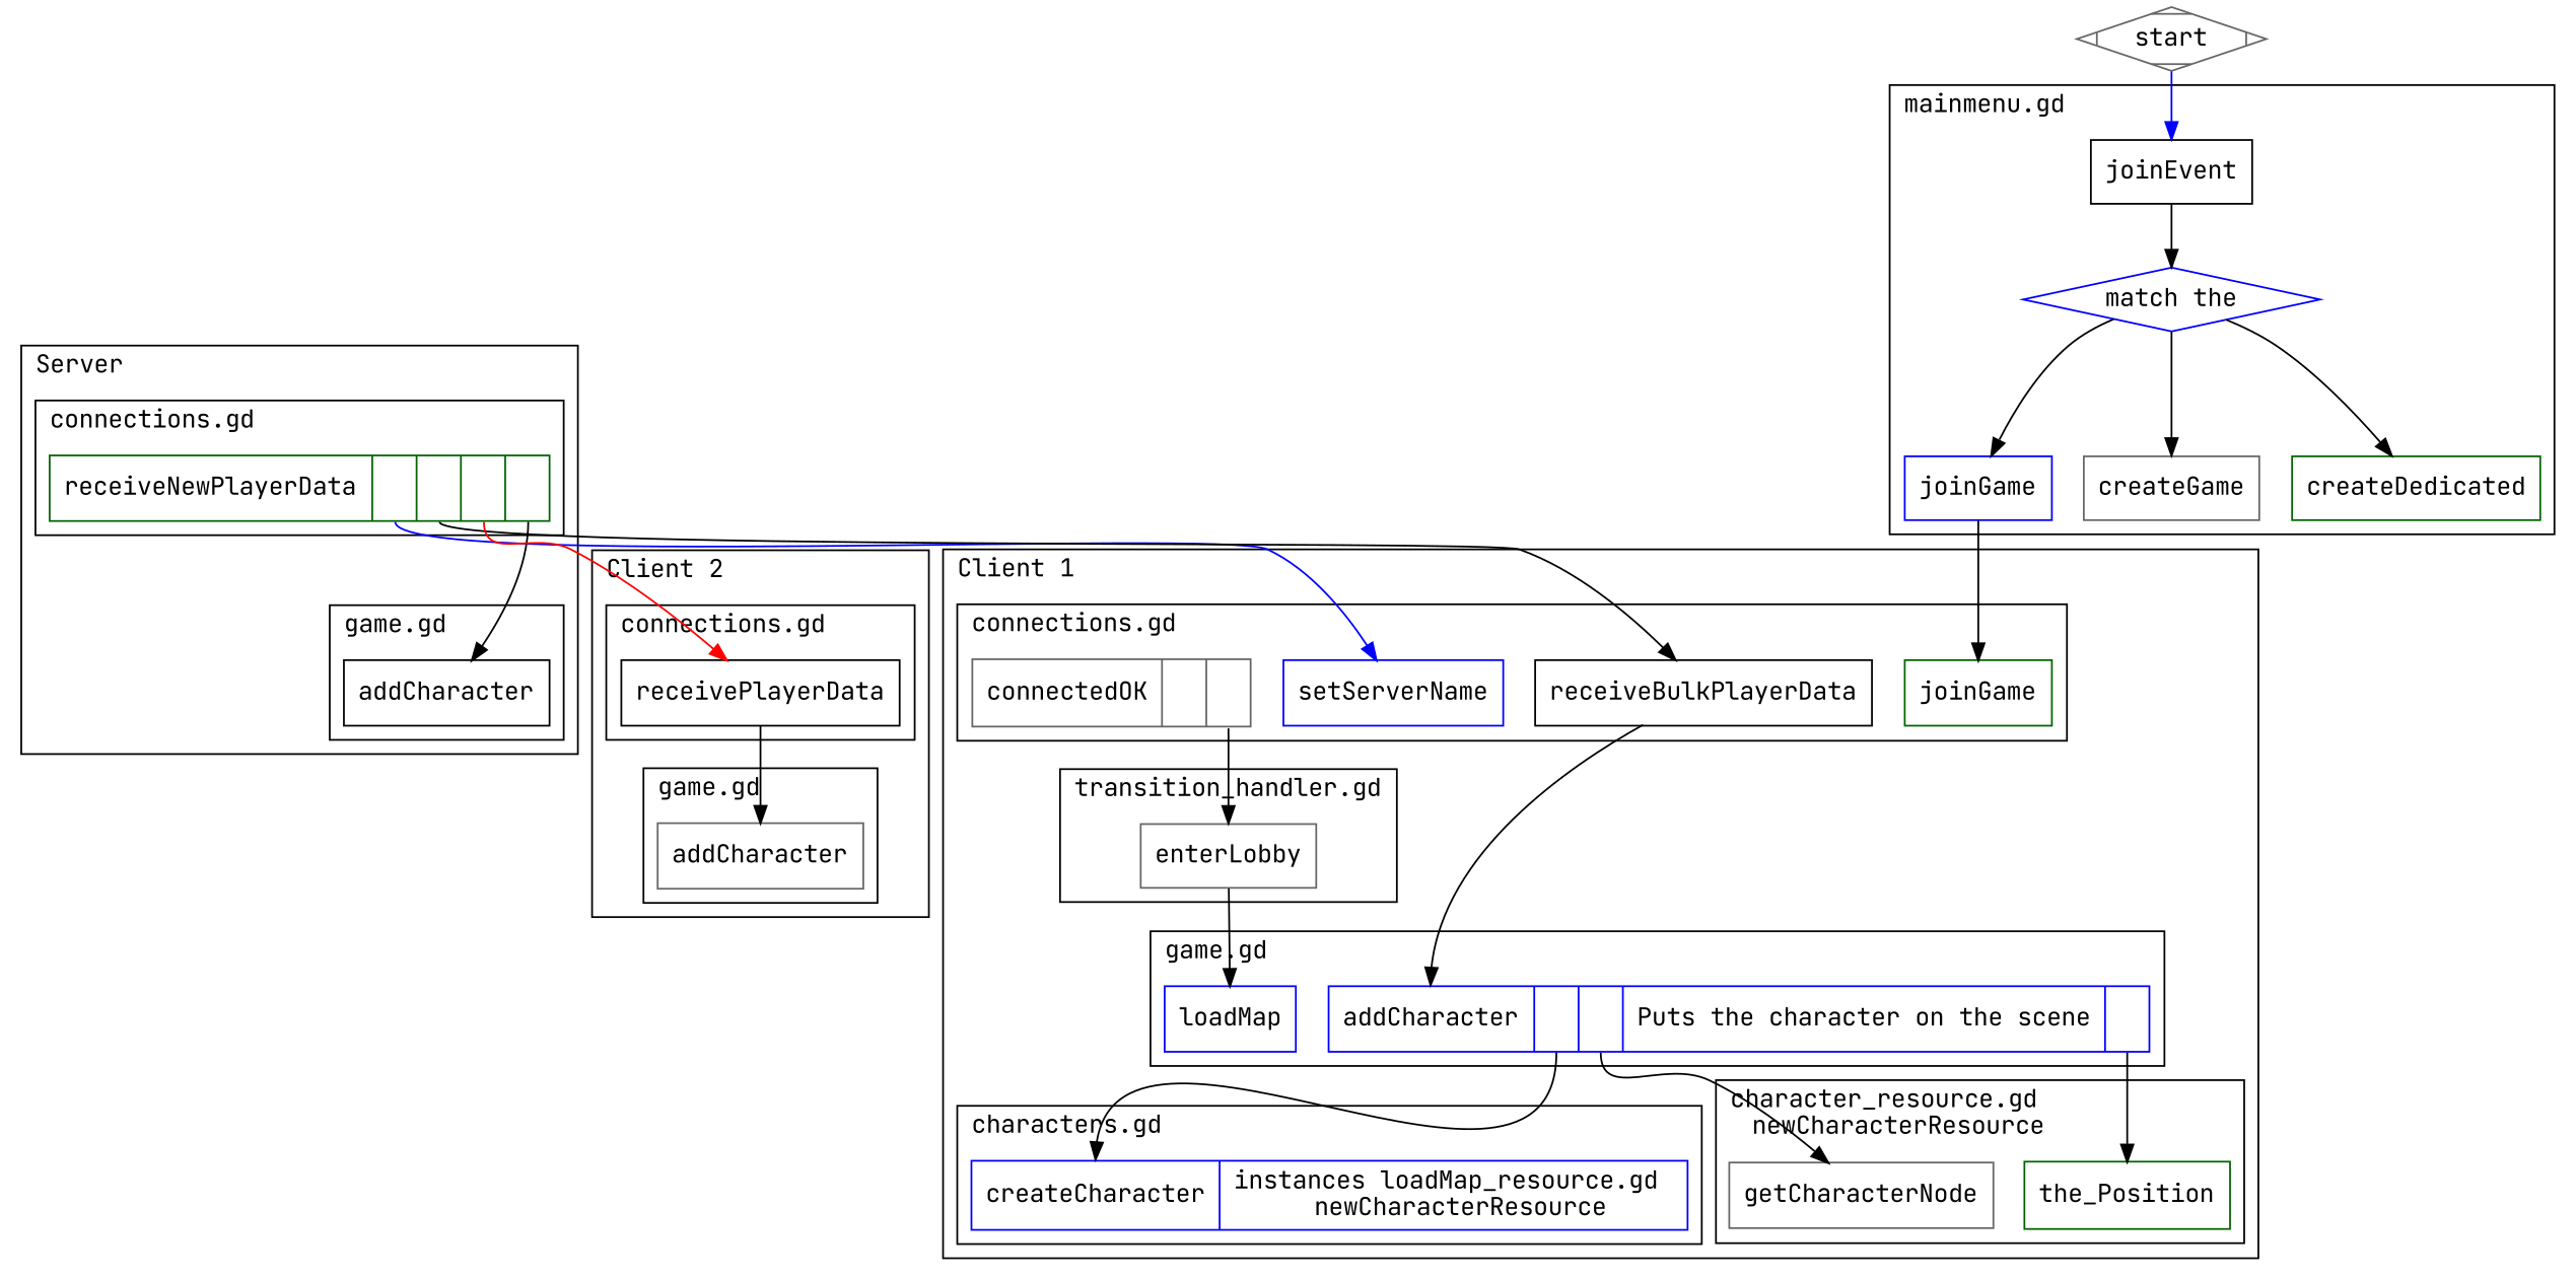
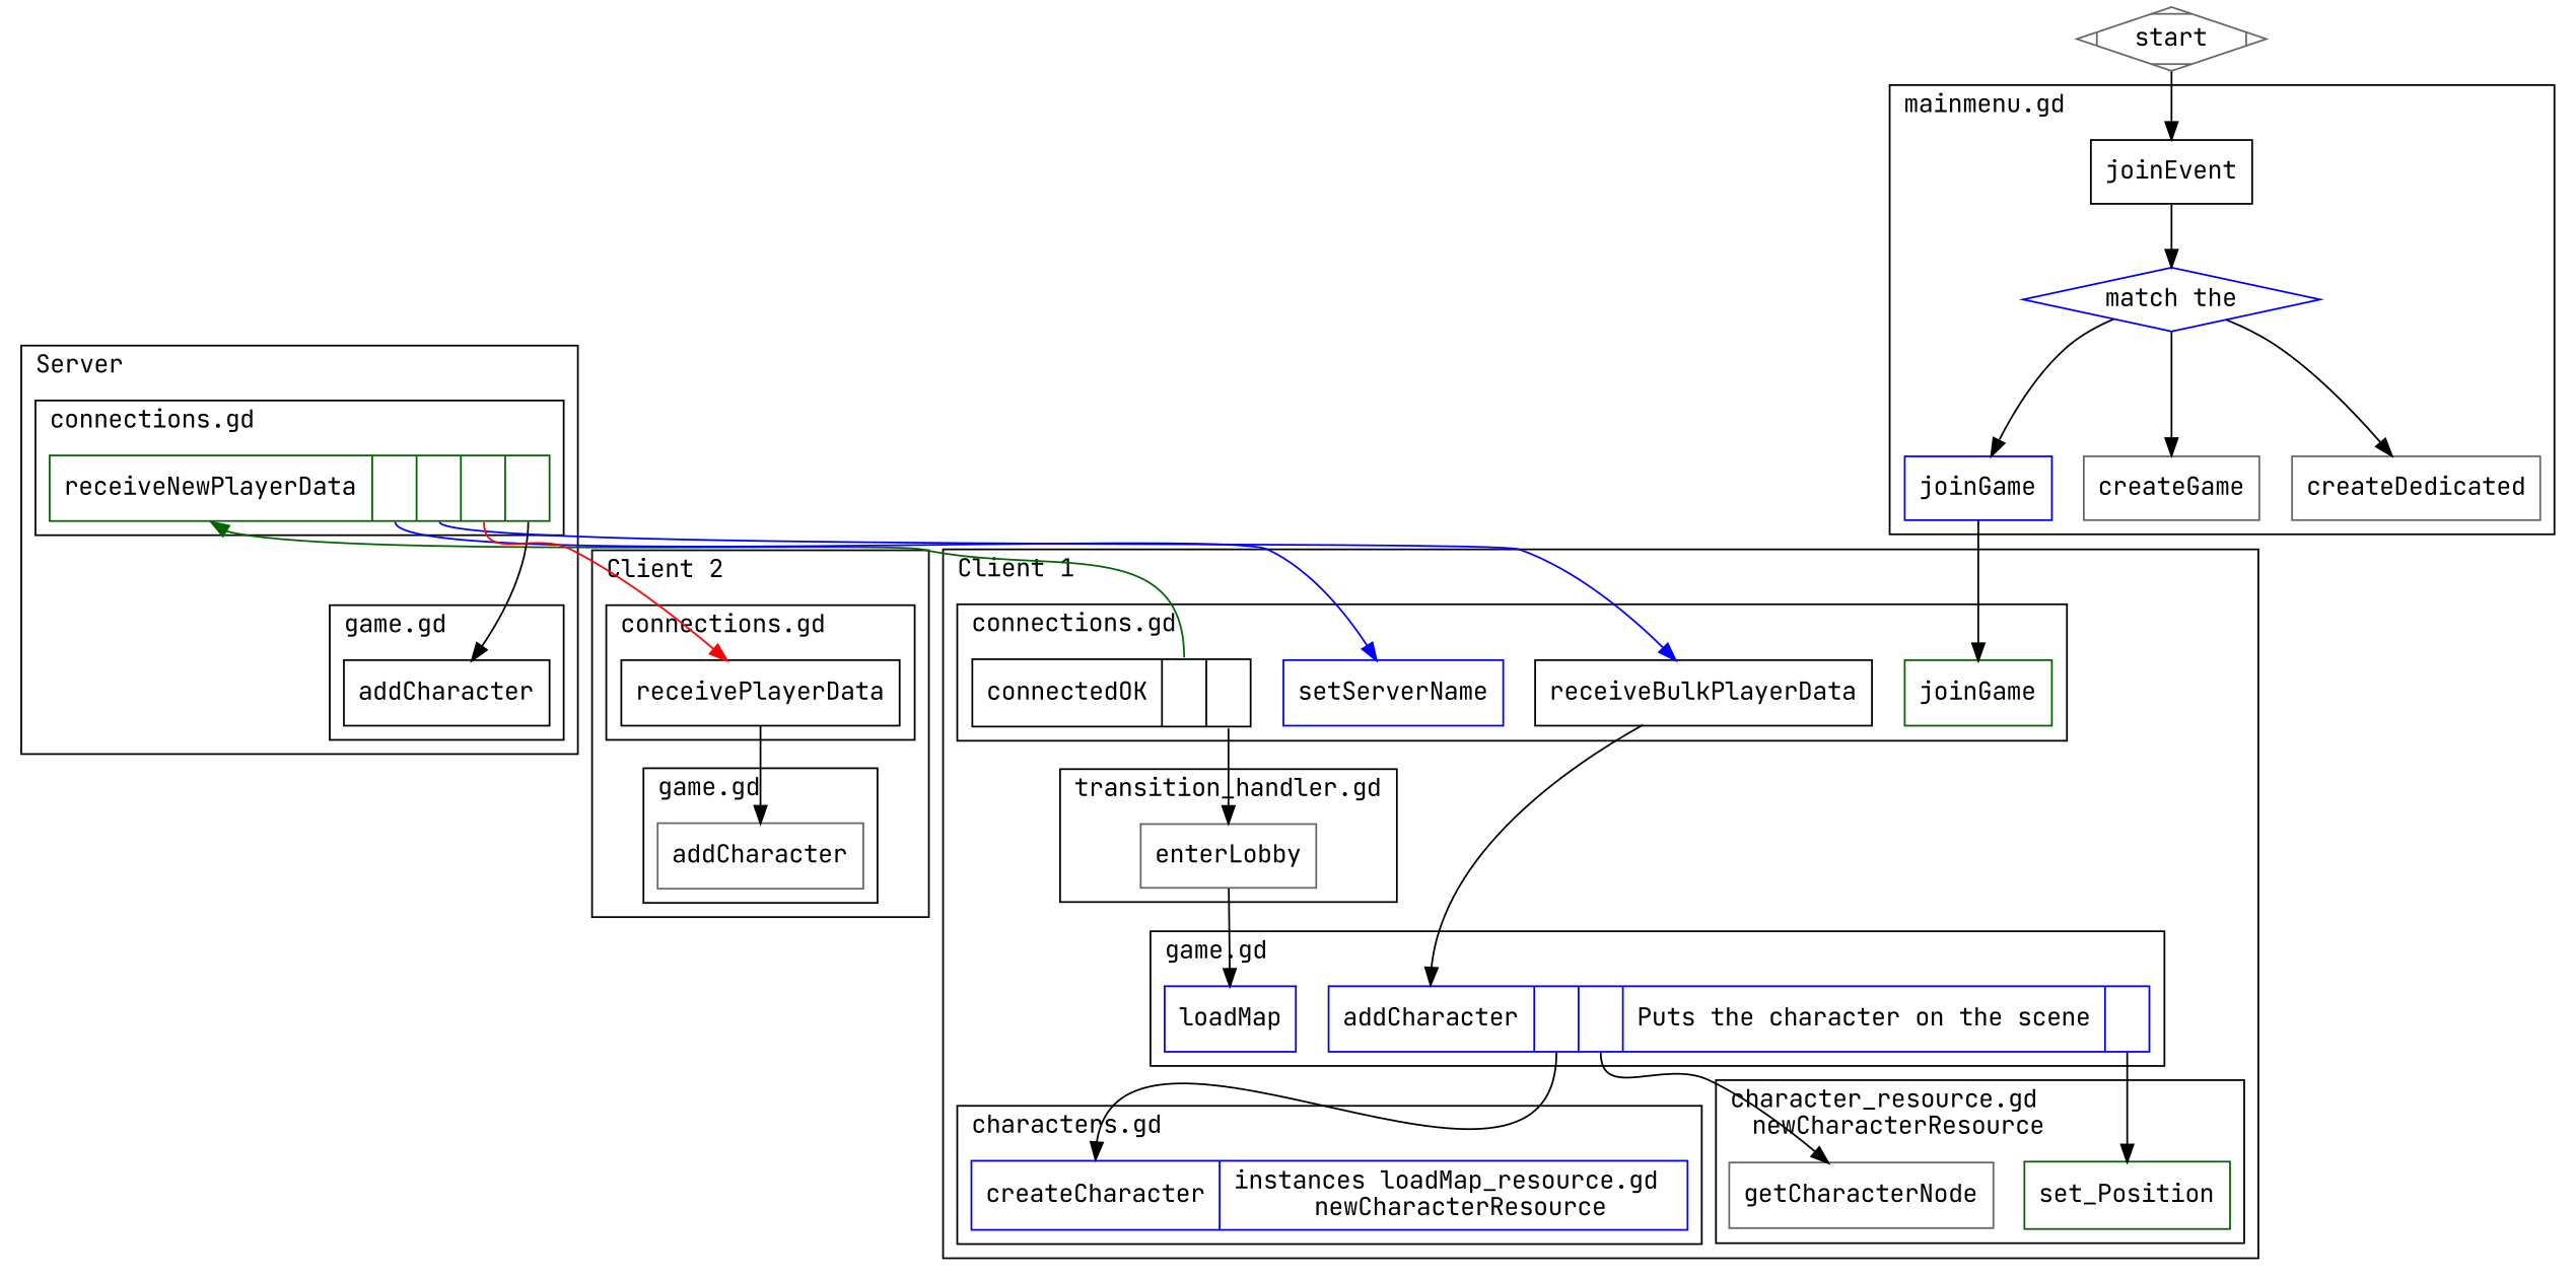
  digraph {
    fontname="JetBrains Mono"
    node [color=blue fontname="JetBrains Mono" shape=record]
    edge [fontname="JetBrains Mono"]
    n1 [label="match the" shape=diamond]
    joinEvent [color=black shape=box]
    joinGame [shape=box]
    createGame [color=gray40 shape=box]
-   createDedicated [color=darkgreen shape=box]
+   createDedicated [color=gray40 shape=box]
    n6 [color=darkgreen label="<f0> joinGame"]
-   n7 [color=gray40 label="<f0> connectedOK | <f1> | <f2>"]
+   n7 [color=black label="<f0> connectedOK | <f1> | <f2>"]
    n8 [label="<f0> setServerName"]
    n9 [color=black label="<f0> receiveBulkPlayerData "]
    n10 [color=gray40 label=enterLobby shape=box]
    n11 [label=loadMap]
    n12 [label="<f0> addCharacter | <f1> | <f2> | <f3> Puts the character on the scene | <f4> "]
    n13 [label="<f0> createCharacter | <f1> instances loadMap_resource.gd \n newCharacterResource"]
    n14 [color=gray40 label=getCharacterNode]
-   n15 [color=darkgreen label=the_Position]
+   n15 [color=darkgreen label=set_Position]
    n16 [color=darkgreen label="<f0> receiveNewPlayerData | <f1> | <f2>| <f3> | <f4>"]
    n17 [color=black label=addCharacter]
    n18 [color=black label="<f0> receivePlayerData "]
    n19 [color=gray40 label=addCharacter]
    start [color=gray40 shape=Mdiamond]
    subgraph cluster_1 {
      label="mainmenu.gd"
      labeljust=l
      joinEvent
      joinGame
      createGame
      createDedicated
      subgraph sub_2 {
        label="mainmenu.gd"
        labeljust=l
        n1
      }
    }
    subgraph cluster_3 {
      label="Client 1"
      labeljust=l
      subgraph cluster_4 {
        label="connections.gd"
        labeljust=l
        n6
        n7
        n8
        n9
      }
      subgraph cluster_5 {
        label="transition_handler.gd"
        labeljust=l
        subgraph sub_6 {
          label="transition_handler.gd"
          labeljust=l
          n10
        }
      }
      subgraph cluster_7 {
        label="game.gd"
        labeljust=l
        n11
        n12
      }
      subgraph cluster_8 {
        label="characters.gd"
        labeljust=l
        n13
      }
      subgraph cluster_9 {
        label="character_resource.gd \n newCharacterResource"
        labeljust=l
        n14
        n15
      }
    }
    subgraph cluster_10 {
      label=Server
      labeljust=l
      subgraph cluster_11 {
        label="connections.gd"
        labeljust=l
        n16
      }
      subgraph cluster_12 {
        label="game.gd"
        labeljust=l
        n17
      }
    }
    subgraph cluster_13 {
      label="Client 2"
      labeljust=l
      subgraph cluster_14 {
        label="connections.gd"
        labeljust=l
        n18
      }
      subgraph cluster_15 {
        label="game.gd"
        labeljust=l
        n19
      }
    }
    n1 -> joinGame
    n1 -> createGame
    n1 -> createDedicated
    joinEvent -> n1
    joinGame -> n6
    n7 -> n10 [tailport=f2]
+   n7 -> n16 [color=darkgreen headport=f0 tailport=f1]
    n9 -> n12 [headport=f0]
    n10 -> n11
    n12 -> n13 [headport=f0 tailport=f1]
    n12 -> n14 [tailport=f2]
    n12 -> n15 [tailport=f4]
    n16 -> n8 [color=blue tailport=f1]
-   n16 -> n9 [color=black tailport=f2]
+   n16 -> n9 [color=blue tailport=f2]
    n16 -> n17 [tailport=f4]
    n16 -> n18 [color=red tailport=f3]
    n18 -> n19
-   start -> joinEvent [color=blue]
+   start -> joinEvent
  }
